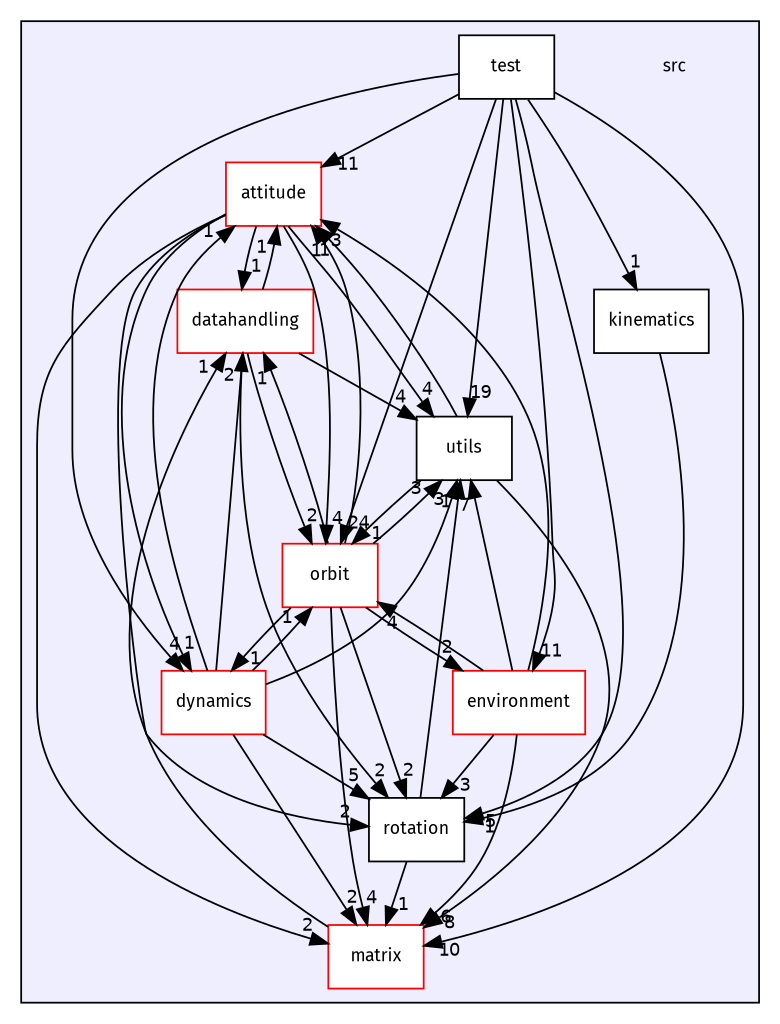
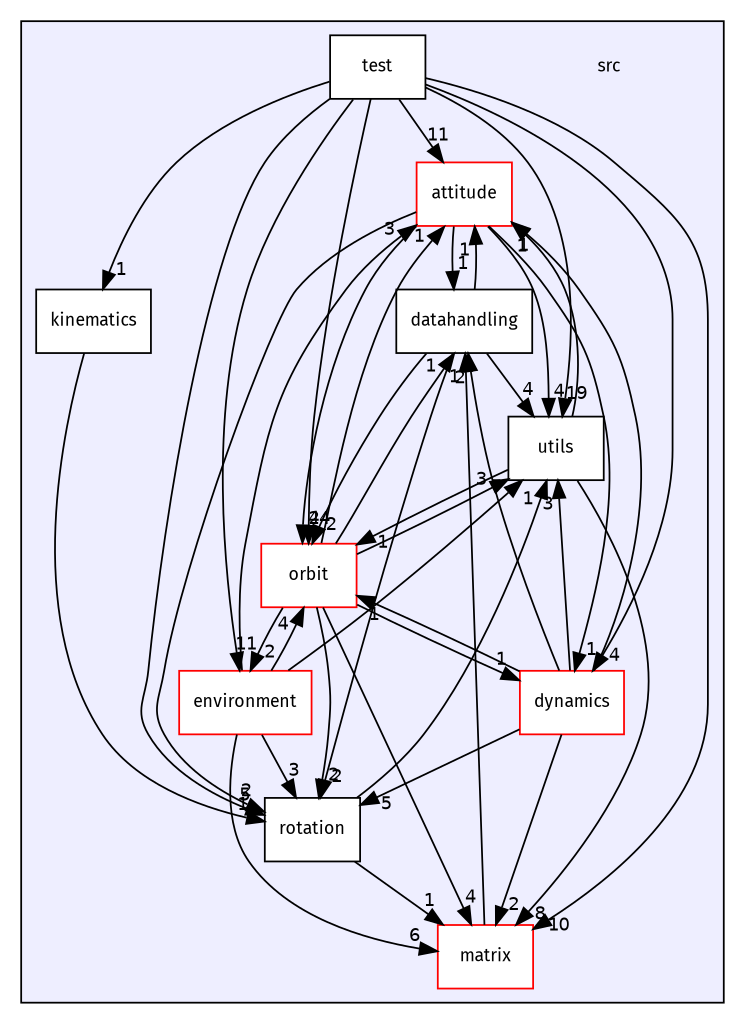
  digraph {
    compound=true
    fontname="Fira Sans"
    node [fontname="Fira Sans" fontsize=10 shape=box color=red fillcolor=white style=filled]
    edge [fontname="Fira Sans" headlabel=1 labeldistance=1.5 labelfontname=Helvetica labelfontsize=10]
    n1 [label=src shape=plaintext color="" fillcolor="" style=""]
    n2 [label=attitude]
-   n3 [label=datahandling]
+   n3 [color=black label=datahandling]
    n4 [label=dynamics]
    n5 [label=environment]
    n6 [color=black label=kinematics]
    n7 [label=matrix]
    n8 [label=orbit]
    n9 [color=black label=rotation]
    n10 [color=black label=test]
    n11 [color=black label=utils]
    subgraph cluster_1 {
      bgcolor="#eeeeff"
      pencolor=black
      n1
      n2
      n3
      n4
      n5
      n6
      n7
      n8
      n9
      n10
      n11
    }
    n2 -> n3
    n2 -> n4
-   n2 -> n7 [headlabel=2]
    n2 -> n8 [headlabel=4]
    n2 -> n9 [headlabel=2]
    n2 -> n11 [headlabel=4]
    n3 -> n2
    n3 -> n8 [headlabel=2]
    n3 -> n9 [headlabel=2]
    n3 -> n11 [headlabel=4]
    n4 -> n2
    n4 -> n3 [headlabel=2]
    n4 -> n7 [headlabel=2]
    n4 -> n8
    n4 -> n9 [headlabel=5]
    n4 -> n11 [headlabel=3]
    n5 -> n2 [headlabel=3]
    n5 -> n7 [headlabel=6]
    n5 -> n8 [headlabel=4]
    n5 -> n9 [headlabel=3]
    n5 -> n11 [headlabel=7]
    n6 -> n9
    n7 -> n3
    n8 -> n2
    n8 -> n3
    n8 -> n4
    n8 -> n5 [headlabel=2]
    n8 -> n7 [headlabel=4]
    n8 -> n9 [headlabel=2]
    n8 -> n11 [headlabel=3]
    n9 -> n7
    n9 -> n11
    n10 -> n2 [headlabel=11]
    n10 -> n4 [headlabel=4]
    n10 -> n5 [headlabel=11]
    n10 -> n6
    n10 -> n7 [headlabel=10]
    n10 -> n8 [headlabel=24]
    n10 -> n9 [headlabel=5]
    n10 -> n11 [headlabel=19]
    n11 -> n2
    n11 -> n7 [headlabel=8]
    n11 -> n8
  }
